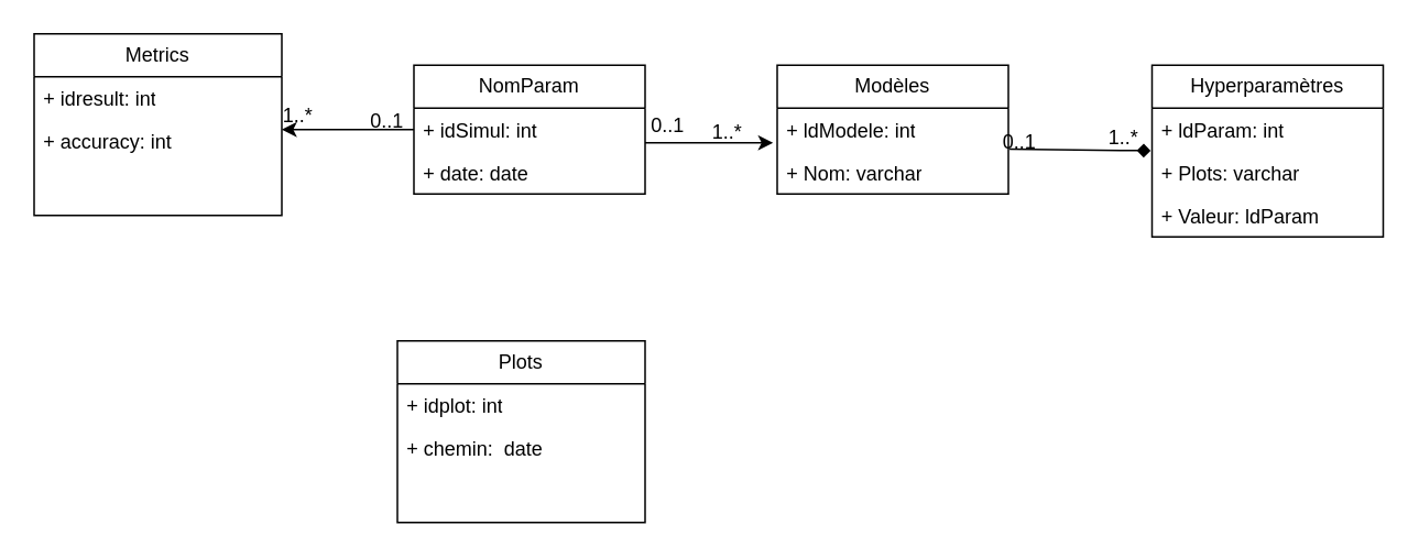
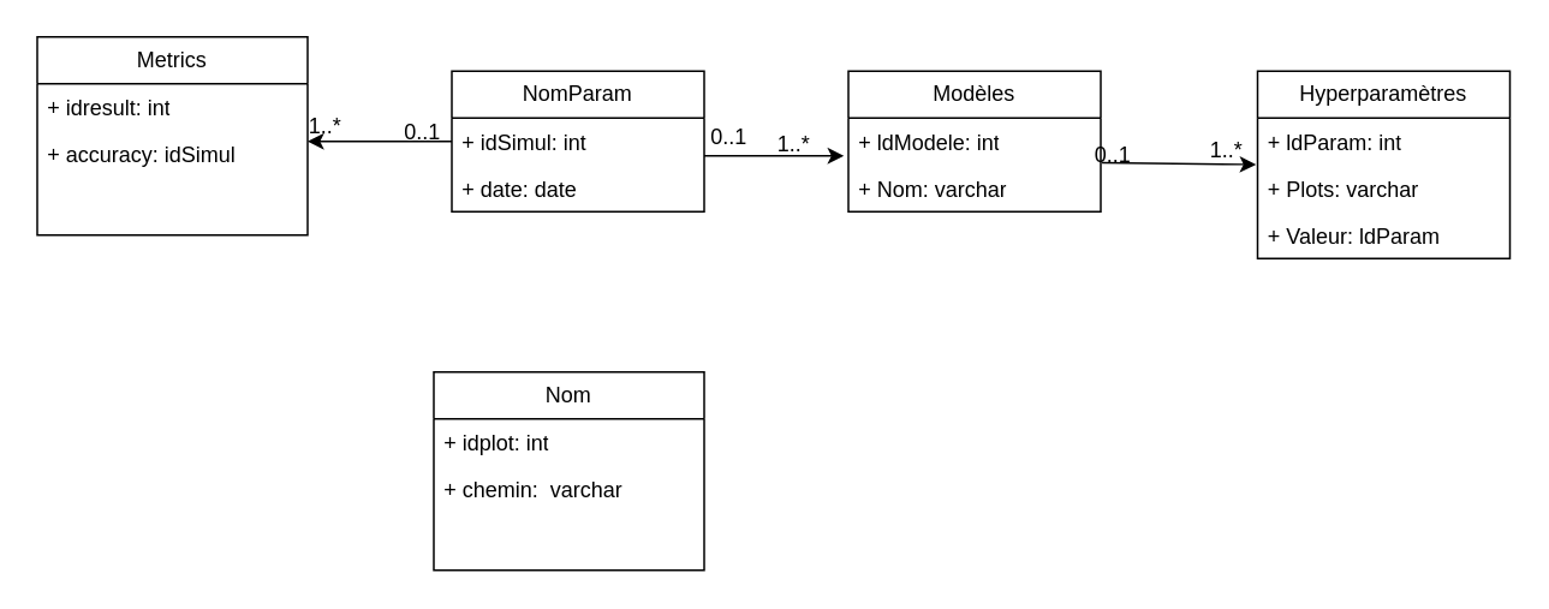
  <mxCell id="0" />
  <mxCell id="1" parent="0" />
  <mxCell id="2" value="NomParam" style="swimlane;fontStyle=0;childLayout=stackLayout;horizontal=1;startSize=26;fillColor=none;horizontalStack=0;resizeParent=1;resizeParentMax=0;resizeLast=0;collapsible=1;marginBottom=0;whiteSpace=wrap;html=1;" vertex="1" parent="1"><mxGeometry x="250" y="39" width="140" height="78" as="geometry" /></mxCell>
  <mxCell id="3" value="+ idSimul: int" style="text;strokeColor=none;fillColor=none;align=left;verticalAlign=top;spacingLeft=4;spacingRight=4;overflow=hidden;rotatable=0;points=[[0,0.5],[1,0.5]];portConstraint=eastwest;whiteSpace=wrap;html=1;" vertex="1" parent="2"><mxGeometry y="26" width="140" height="26" as="geometry" /></mxCell>
  <mxCell id="4" value="+ date: date" style="text;strokeColor=none;fillColor=none;align=left;verticalAlign=top;spacingLeft=4;spacingRight=4;overflow=hidden;rotatable=0;points=[[0,0.5],[1,0.5]];portConstraint=eastwest;whiteSpace=wrap;html=1;" vertex="1" parent="2"><mxGeometry y="52" width="140" height="26" as="geometry" /></mxCell>
  <mxCell id="5" value="Modèles" style="swimlane;fontStyle=0;childLayout=stackLayout;horizontal=1;startSize=26;fillColor=none;horizontalStack=0;resizeParent=1;resizeParentMax=0;resizeLast=0;collapsible=1;marginBottom=0;whiteSpace=wrap;html=1;" vertex="1" parent="1"><mxGeometry x="470" y="39" width="140" height="78" as="geometry" /></mxCell>
  <mxCell id="6" value="+ ldModele: int" style="text;strokeColor=none;fillColor=none;align=left;verticalAlign=top;spacingLeft=4;spacingRight=4;overflow=hidden;rotatable=0;points=[[0,0.5],[1,0.5]];portConstraint=eastwest;whiteSpace=wrap;html=1;" vertex="1" parent="5"><mxGeometry y="26" width="140" height="26" as="geometry" /></mxCell>
  <mxCell id="7" value="+ Nom: varchar" style="text;strokeColor=none;fillColor=none;align=left;verticalAlign=top;spacingLeft=4;spacingRight=4;overflow=hidden;rotatable=0;points=[[0,0.5],[1,0.5]];portConstraint=eastwest;whiteSpace=wrap;html=1;" vertex="1" parent="5"><mxGeometry y="52" width="140" height="26" as="geometry" /></mxCell>
  <mxCell id="8" value="Hyperparamètres" style="swimlane;fontStyle=0;childLayout=stackLayout;horizontal=1;startSize=26;fillColor=none;horizontalStack=0;resizeParent=1;resizeParentMax=0;resizeLast=0;collapsible=1;marginBottom=0;whiteSpace=wrap;html=1;" vertex="1" parent="1"><mxGeometry x="697" y="39" width="140" height="104" as="geometry" /></mxCell>
  <mxCell id="9" value="+ ldParam: int" style="text;strokeColor=none;fillColor=none;align=left;verticalAlign=top;spacingLeft=4;spacingRight=4;overflow=hidden;rotatable=0;points=[[0,0.5],[1,0.5]];portConstraint=eastwest;whiteSpace=wrap;html=1;" vertex="1" parent="8"><mxGeometry y="26" width="140" height="26" as="geometry" /></mxCell>
  <mxCell id="10" value="+ Plots: varchar" style="text;strokeColor=none;fillColor=none;align=left;verticalAlign=top;spacingLeft=4;spacingRight=4;overflow=hidden;rotatable=0;points=[[0,0.5],[1,0.5]];portConstraint=eastwest;whiteSpace=wrap;html=1;" vertex="1" parent="8"><mxGeometry y="52" width="140" height="26" as="geometry" /></mxCell>
  <mxCell id="11" value="+ Valeur: ldParam" style="text;strokeColor=none;fillColor=none;align=left;verticalAlign=top;spacingLeft=4;spacingRight=4;overflow=hidden;rotatable=0;points=[[0,0.5],[1,0.5]];portConstraint=eastwest;whiteSpace=wrap;html=1;" vertex="1" parent="8"><mxGeometry y="78" width="140" height="26" as="geometry" /></mxCell>
  <mxCell id="12" value="Metrics" style="swimlane;fontStyle=0;childLayout=stackLayout;horizontal=1;startSize=26;fillColor=none;horizontalStack=0;resizeParent=1;resizeParentMax=0;resizeLast=0;collapsible=1;marginBottom=0;whiteSpace=wrap;html=1;" vertex="1" parent="1"><mxGeometry x="20" y="20" width="150" height="110" as="geometry" /></mxCell>
  <mxCell id="13" value="+ idresult: int" style="text;strokeColor=none;fillColor=none;align=left;verticalAlign=top;spacingLeft=4;spacingRight=4;overflow=hidden;rotatable=0;points=[[0,0.5],[1,0.5]];portConstraint=eastwest;whiteSpace=wrap;html=1;" vertex="1" parent="12"><mxGeometry y="26" width="150" height="26" as="geometry" /></mxCell>
- <mxCell id="14" value="+ accuracy: int&lt;div&gt;&lt;br&gt;&lt;/div&gt;" style="text;strokeColor=none;fillColor=none;align=left;verticalAlign=top;spacingLeft=4;spacingRight=4;overflow=hidden;rotatable=0;points=[[0,0.5],[1,0.5]];portConstraint=eastwest;whiteSpace=wrap;html=1;" vertex="1" parent="12"><mxGeometry y="52" width="150" height="58" as="geometry" /></mxCell>
- <mxCell id="15" value="Plots" style="swimlane;fontStyle=0;childLayout=stackLayout;horizontal=1;startSize=26;fillColor=none;horizontalStack=0;resizeParent=1;resizeParentMax=0;resizeLast=0;collapsible=1;marginBottom=0;whiteSpace=wrap;html=1;" vertex="1" parent="1"><mxGeometry x="240" y="206" width="150" height="110" as="geometry" /></mxCell>
+ <mxCell id="14" value="+ accuracy: idSimul&lt;div&gt;&lt;br&gt;&lt;/div&gt;" style="text;strokeColor=none;fillColor=none;align=left;verticalAlign=top;spacingLeft=4;spacingRight=4;overflow=hidden;rotatable=0;points=[[0,0.5],[1,0.5]];portConstraint=eastwest;whiteSpace=wrap;html=1;" vertex="1" parent="12"><mxGeometry y="52" width="150" height="58" as="geometry" /></mxCell>
+ <mxCell id="15" value="Nom" style="swimlane;fontStyle=0;childLayout=stackLayout;horizontal=1;startSize=26;fillColor=none;horizontalStack=0;resizeParent=1;resizeParentMax=0;resizeLast=0;collapsible=1;marginBottom=0;whiteSpace=wrap;html=1;" vertex="1" parent="1"><mxGeometry x="240" y="206" width="150" height="110" as="geometry" /></mxCell>
  <mxCell id="16" value="+ idplot: int" style="text;strokeColor=none;fillColor=none;align=left;verticalAlign=top;spacingLeft=4;spacingRight=4;overflow=hidden;rotatable=0;points=[[0,0.5],[1,0.5]];portConstraint=eastwest;whiteSpace=wrap;html=1;" vertex="1" parent="15"><mxGeometry y="26" width="150" height="26" as="geometry" /></mxCell>
- <mxCell id="17" value="+ chemin:&amp;nbsp; date&lt;div&gt;&lt;br&gt;&lt;/div&gt;" style="text;strokeColor=none;fillColor=none;align=left;verticalAlign=top;spacingLeft=4;spacingRight=4;overflow=hidden;rotatable=0;points=[[0,0.5],[1,0.5]];portConstraint=eastwest;whiteSpace=wrap;html=1;" vertex="1" parent="15"><mxGeometry y="52" width="150" height="58" as="geometry" /></mxCell>
+ <mxCell id="17" value="+ chemin:&amp;nbsp; varchar&lt;div&gt;&lt;br&gt;&lt;/div&gt;" style="text;strokeColor=none;fillColor=none;align=left;verticalAlign=top;spacingLeft=4;spacingRight=4;overflow=hidden;rotatable=0;points=[[0,0.5],[1,0.5]];portConstraint=eastwest;whiteSpace=wrap;html=1;" vertex="1" parent="15"><mxGeometry y="52" width="150" height="58" as="geometry" /></mxCell>
  <mxCell id="18" value="" style="endArrow=classic;html=1;rounded=0;exitX=0;exitY=0.5;exitDx=0;exitDy=0;" edge="1" parent="1" source="3"><mxGeometry width="50" height="50" relative="1" as="geometry"><mxPoint x="380" y="126" as="sourcePoint" /><mxPoint x="170" y="78" as="targetPoint" /></mxGeometry></mxCell>
  <mxCell id="19" value="0..1" style="resizable=0;align=left;verticalAlign=bottom;labelBackgroundColor=none;fontSize=12;rounded=1;" connectable="0" vertex="1" parent="1"><mxGeometry x="229.996" y="75" as="geometry"><mxPoint x="-8" y="6" as="offset" /></mxGeometry></mxCell>
  <mxCell id="20" value="1..*" style="resizable=0;align=right;verticalAlign=bottom;labelBackgroundColor=none;fontSize=12;rounded=1;" connectable="0" vertex="1" parent="1"><mxGeometry x="190" y="78.004" as="geometry" /></mxCell>
  <mxCell id="21" value="" style="endArrow=classic;html=1;rounded=0;entryX=-0.018;entryY=0.808;entryDx=0;entryDy=0;entryPerimeter=0;" edge="1" parent="1" target="6"><mxGeometry width="50" height="50" relative="1" as="geometry"><mxPoint x="390" y="86" as="sourcePoint" /><mxPoint x="180" y="88" as="targetPoint" /></mxGeometry></mxCell>
  <mxCell id="22" value="1..*" style="resizable=0;align=right;verticalAlign=bottom;labelBackgroundColor=none;fontSize=12;rounded=1;" connectable="0" vertex="1" parent="1"><mxGeometry x="450" y="88.004" as="geometry" /></mxCell>
  <mxCell id="23" value="0..1" style="resizable=0;align=left;verticalAlign=bottom;labelBackgroundColor=none;fontSize=12;rounded=1;" connectable="0" vertex="1" parent="1"><mxGeometry x="399.996" y="78" as="geometry"><mxPoint x="-8" y="6" as="offset" /></mxGeometry></mxCell>
- <mxCell id="24" value="" style="endArrow=diamond;html=1;rounded=0;exitX=1.005;exitY=0.958;exitDx=0;exitDy=0;exitPerimeter=0;entryX=-0.006;entryY=0.993;entryDx=0;entryDy=0;entryPerimeter=0;" edge="1" parent="1" source="6" target="9"><mxGeometry width="50" height="50" relative="1" as="geometry"><mxPoint x="610" y="87.09" as="sourcePoint" /><mxPoint x="690" y="87" as="targetPoint" /></mxGeometry></mxCell>
+ <mxCell id="24" value="" style="endArrow=classic;html=1;rounded=0;exitX=1.005;exitY=0.958;exitDx=0;exitDy=0;exitPerimeter=0;entryX=-0.006;entryY=0.993;entryDx=0;entryDy=0;entryPerimeter=0;" edge="1" parent="1" source="6" target="9"><mxGeometry width="50" height="50" relative="1" as="geometry"><mxPoint x="610" y="87.09" as="sourcePoint" /><mxPoint x="690" y="87" as="targetPoint" /></mxGeometry></mxCell>
  <mxCell id="25" value="0..1" style="resizable=0;align=left;verticalAlign=bottom;labelBackgroundColor=none;fontSize=12;rounded=1;" connectable="0" vertex="1" parent="1"><mxGeometry x="409.996" y="88" as="geometry"><mxPoint x="195" y="6" as="offset" /></mxGeometry></mxCell>
  <mxCell id="26" value="1..*" style="resizable=0;align=right;verticalAlign=bottom;labelBackgroundColor=none;fontSize=12;rounded=1;" connectable="0" vertex="1" parent="1"><mxGeometry x="690" y="91.004" as="geometry" /></mxCell>
